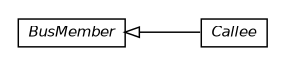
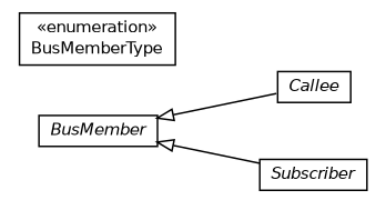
  digraph {
    nodesep=0.25
    rankdir=LR
    ranksep=0.5
    node [fontcolor=black fontname=Helvetica fontsize=10.0 shape=plaintext]
    edge [arrowtail=empty dir=back fontname=Helvetica fontsize=10 headport=p labelfontname=Helvetica labelfontsize=10 tailport=p]
    n1 [label=<<table title="org.universAAL.middleware.bus.member.Callee" border="0" cellborder="1" cellspacing="0" cellpadding="2" port="p" href="./Callee.html"> 		<tr><td><table border="0" cellspacing="0" cellpadding="1"> <tr><td align="center" balign="center"><font face="Helvetica-Oblique"> Callee </font></td></tr> 		</table></td></tr> 		</table>>]
+   n2 [label=<<table title="org.universAAL.middleware.bus.member.Subscriber" border="0" cellborder="1" cellspacing="0" cellpadding="2" port="p" href="./Subscriber.html"> 		<tr><td><table border="0" cellspacing="0" cellpadding="1"> <tr><td align="center" balign="center"><font face="Helvetica-Oblique"> Subscriber </font></td></tr> 		</table></td></tr> 		</table>>]
+   n3 [label=<<table title="org.universAAL.middleware.bus.member.BusMemberType" border="0" cellborder="1" cellspacing="0" cellpadding="2" port="p" href="./BusMemberType.html"> 		<tr><td><table border="0" cellspacing="0" cellpadding="1"> <tr><td align="center" balign="center"> &#171;enumeration&#187; </td></tr> <tr><td align="center" balign="center"> BusMemberType </td></tr> 		</table></td></tr> 		</table>>]
    n4 [label=<<table title="org.universAAL.middleware.bus.member.BusMember" border="0" cellborder="1" cellspacing="0" cellpadding="2" port="p" href="./BusMember.html"> 		<tr><td><table border="0" cellspacing="0" cellpadding="1"> <tr><td align="center" balign="center"><font face="Helvetica-Oblique"> BusMember </font></td></tr> 		</table></td></tr> 		</table>>]
    n4 -> n1
+   n4 -> n2
  }
